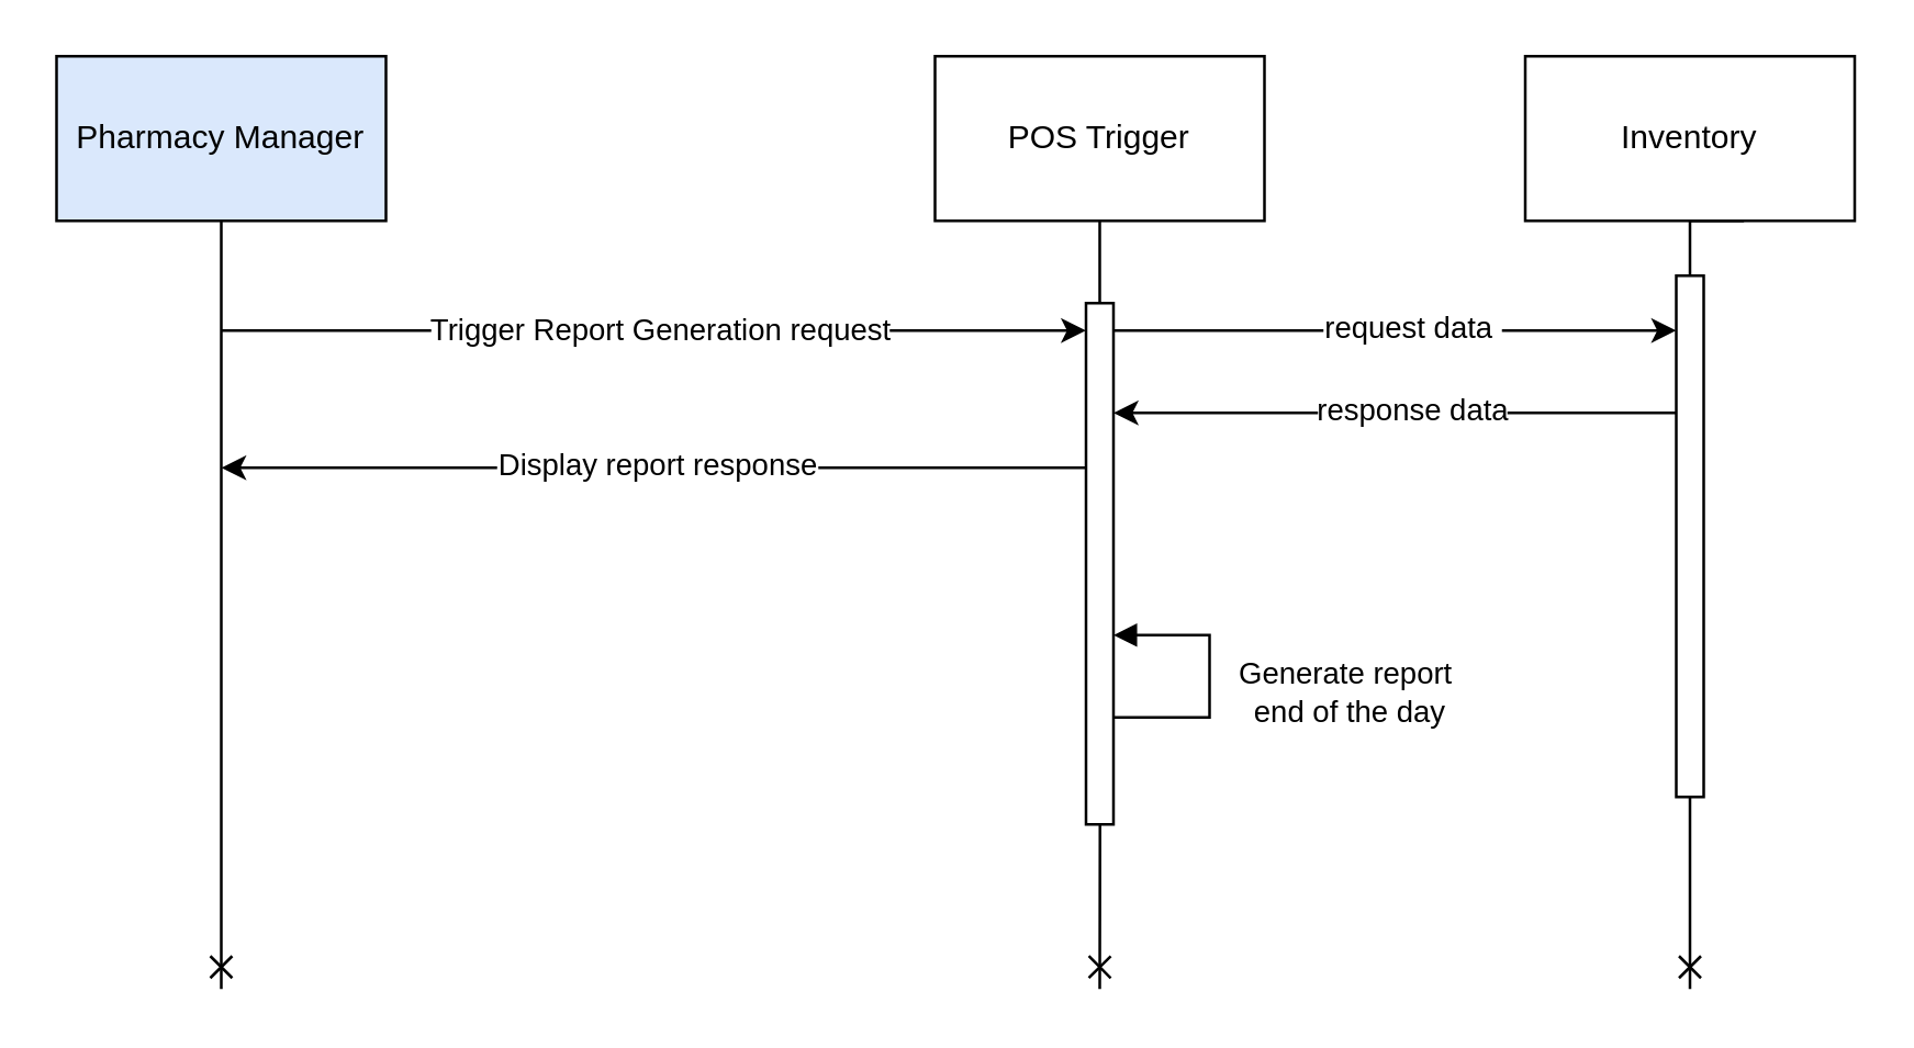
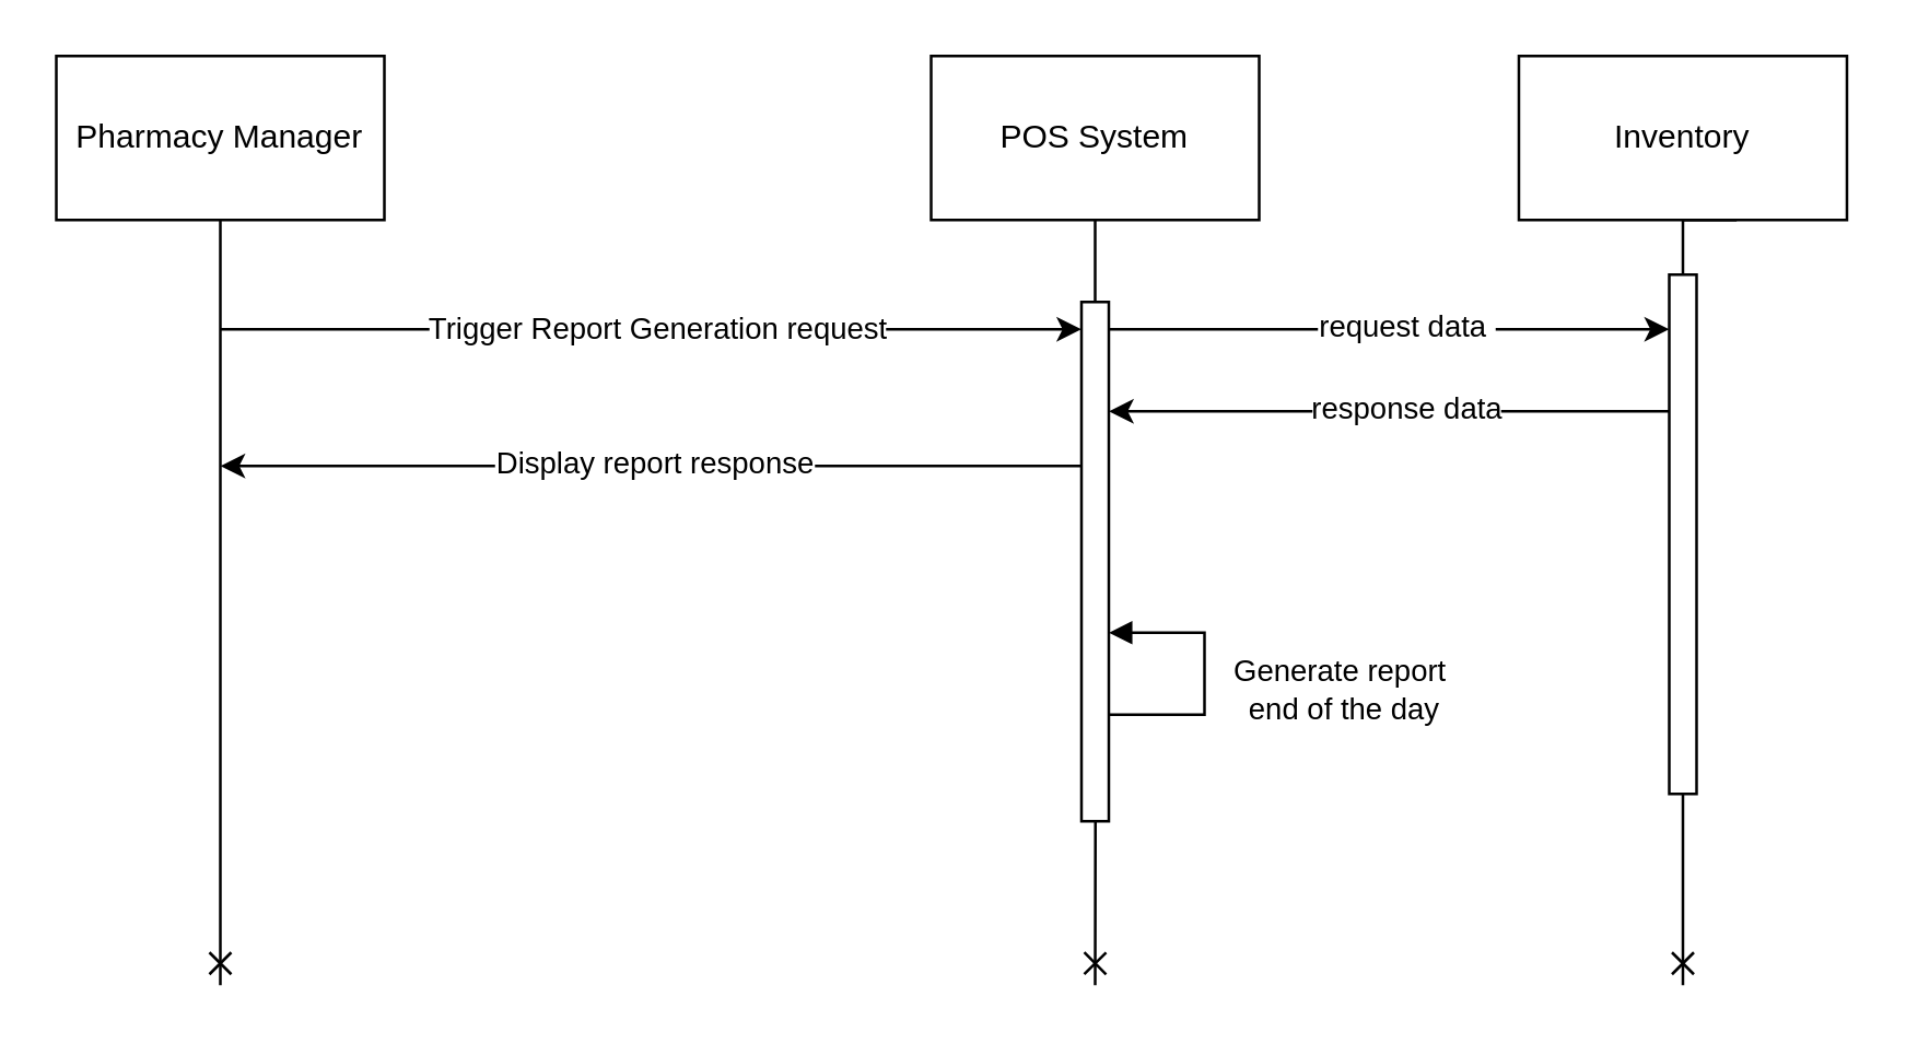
  <mxCell id="0" />
  <mxCell id="1" parent="0" />
  <mxCell id="2" style="edgeStyle=orthogonalEdgeStyle;rounded=0;orthogonalLoop=1;jettySize=auto;html=1;endArrow=cross;endFill=0;" parent="1" source="3" edge="1"><mxGeometry relative="1" as="geometry"><mxPoint x="80" y="360" as="targetPoint" /></mxGeometry></mxCell>
- <mxCell id="3" value="Pharmacy Manager" style="rounded=0;whiteSpace=wrap;html=1;fillColor=#dae8fc;" parent="1" vertex="1"><mxGeometry x="20" y="20" width="120" height="60" as="geometry" /></mxCell>
- <mxCell id="4" value="POS Trigger" style="rounded=0;whiteSpace=wrap;html=1;" parent="1" vertex="1"><mxGeometry x="340" y="20" width="120" height="60" as="geometry" /></mxCell>
+ <mxCell id="3" value="Pharmacy Manager" style="rounded=0;whiteSpace=wrap;html=1;" parent="1" vertex="1"><mxGeometry x="20" y="20" width="120" height="60" as="geometry" /></mxCell>
+ <mxCell id="4" value="POS System" style="rounded=0;whiteSpace=wrap;html=1;" parent="1" vertex="1"><mxGeometry x="340" y="20" width="120" height="60" as="geometry" /></mxCell>
  <mxCell id="5" value="" style="endArrow=classic;html=1;rounded=0;" parent="1" target="19" edge="1"><mxGeometry width="50" height="50" relative="1" as="geometry"><mxPoint x="80" y="120" as="sourcePoint" /><mxPoint x="670" y="120" as="targetPoint" /></mxGeometry></mxCell>
  <mxCell id="6" value="Trigger Report Generation request" style="edgeLabel;html=1;align=center;verticalAlign=middle;resizable=0;points=[];" parent="5" vertex="1" connectable="0"><mxGeometry x="-0.058" y="1" relative="1" as="geometry"><mxPoint x="11" as="offset" /></mxGeometry></mxCell>
  <mxCell id="7" value="" style="edgeStyle=orthogonalEdgeStyle;rounded=0;orthogonalLoop=1;jettySize=auto;html=1;endArrow=none;endFill=0;" parent="1" source="4" target="19" edge="1"><mxGeometry relative="1" as="geometry"><mxPoint x="400" y="681.6" as="targetPoint" /><mxPoint x="400" y="80" as="sourcePoint" /><Array as="points"><mxPoint x="400" y="140" /><mxPoint x="400" y="140" /></Array></mxGeometry></mxCell>
  <mxCell id="8" value="" style="endArrow=none;html=1;rounded=0;endFill=0;startArrow=classic;startFill=1;" parent="1" target="19" edge="1"><mxGeometry width="50" height="50" relative="1" as="geometry"><mxPoint x="80" y="170" as="sourcePoint" /><mxPoint x="440" y="200" as="targetPoint" /></mxGeometry></mxCell>
  <mxCell id="9" value="Display report response" style="edgeLabel;html=1;align=center;verticalAlign=middle;resizable=0;points=[];" parent="8" vertex="1" connectable="0"><mxGeometry x="0.002" y="2" relative="1" as="geometry"><mxPoint as="offset" /></mxGeometry></mxCell>
  <mxCell id="10" value="" style="endArrow=block;html=1;rounded=0;endFill=1;" edge="1" parent="1"><mxGeometry width="50" height="50" relative="1" as="geometry"><mxPoint x="405" y="261" as="sourcePoint" /><mxPoint x="405" y="231" as="targetPoint" /><Array as="points"><mxPoint x="440" y="261" /><mxPoint x="440" y="231" /><mxPoint x="430" y="231" /><mxPoint x="420" y="231" /></Array></mxGeometry></mxCell>
  <mxCell id="11" value="Generate report&amp;nbsp;&lt;div&gt;end of the day&lt;/div&gt;" style="edgeLabel;html=1;align=center;verticalAlign=middle;resizable=0;points=[];" vertex="1" connectable="0" parent="10"><mxGeometry x="0.132" y="2" relative="1" as="geometry"><mxPoint x="52" y="12" as="offset" /></mxGeometry></mxCell>
  <mxCell id="12" value="Inventory" style="rounded=0;whiteSpace=wrap;html=1;" vertex="1" parent="1"><mxGeometry x="555" y="20" width="120" height="60" as="geometry" /></mxCell>
  <mxCell id="13" value="" style="endArrow=classic;html=1;rounded=0;" edge="1" parent="1" source="19" target="20"><mxGeometry width="50" height="50" relative="1" as="geometry"><mxPoint x="410" y="130" as="sourcePoint" /><mxPoint x="620" y="130" as="targetPoint" /><Array as="points"><mxPoint x="610" y="120" /></Array></mxGeometry></mxCell>
  <mxCell id="14" value="request data&amp;nbsp;" style="edgeLabel;html=1;align=center;verticalAlign=middle;resizable=0;points=[];" vertex="1" connectable="0" parent="13"><mxGeometry x="-0.058" y="1" relative="1" as="geometry"><mxPoint x="11" y="-1" as="offset" /></mxGeometry></mxCell>
  <mxCell id="15" value="" style="endArrow=none;html=1;rounded=0;startArrow=classic;startFill=1;endFill=0;" edge="1" parent="1" source="19" target="20"><mxGeometry width="50" height="50" relative="1" as="geometry"><mxPoint x="405" y="150" as="sourcePoint" /><mxPoint x="630" y="150" as="targetPoint" /><Array as="points"><mxPoint x="610" y="150" /></Array></mxGeometry></mxCell>
  <mxCell id="16" value="response data" style="edgeLabel;html=1;align=center;verticalAlign=middle;resizable=0;points=[];" vertex="1" connectable="0" parent="15"><mxGeometry x="-0.058" y="1" relative="1" as="geometry"><mxPoint x="11" y="-1" as="offset" /></mxGeometry></mxCell>
  <mxCell id="17" style="edgeStyle=orthogonalEdgeStyle;rounded=0;orthogonalLoop=1;jettySize=auto;html=1;endArrow=cross;endFill=0;" edge="1" parent="1"><mxGeometry relative="1" as="geometry"><mxPoint x="400" y="360" as="targetPoint" /><mxPoint x="399.66" y="120" as="sourcePoint" /></mxGeometry></mxCell>
  <mxCell id="18" style="edgeStyle=orthogonalEdgeStyle;rounded=0;orthogonalLoop=1;jettySize=auto;html=1;endArrow=cross;endFill=0;" edge="1" parent="1"><mxGeometry relative="1" as="geometry"><mxPoint x="615" y="360" as="targetPoint" /><mxPoint x="634.66" y="80" as="sourcePoint" /><Array as="points"><mxPoint x="615" y="80" /><mxPoint x="615" y="360" /></Array></mxGeometry></mxCell>
  <mxCell id="19" value="" style="html=1;points=[[0,0,0,0,5],[0,1,0,0,-5],[1,0,0,0,5],[1,1,0,0,-5]];perimeter=orthogonalPerimeter;outlineConnect=0;targetShapes=umlLifeline;portConstraint=eastwest;newEdgeStyle={&quot;curved&quot;:0,&quot;rounded&quot;:0};" parent="1" vertex="1"><mxGeometry x="395" y="110" width="10" height="190" as="geometry" /></mxCell>
  <mxCell id="20" value="" style="html=1;points=[[0,0,0,0,5],[0,1,0,0,-5],[1,0,0,0,5],[1,1,0,0,-5]];perimeter=orthogonalPerimeter;outlineConnect=0;targetShapes=umlLifeline;portConstraint=eastwest;newEdgeStyle={&quot;curved&quot;:0,&quot;rounded&quot;:0};" vertex="1" parent="1"><mxGeometry x="610" y="100" width="10" height="190" as="geometry" /></mxCell>
